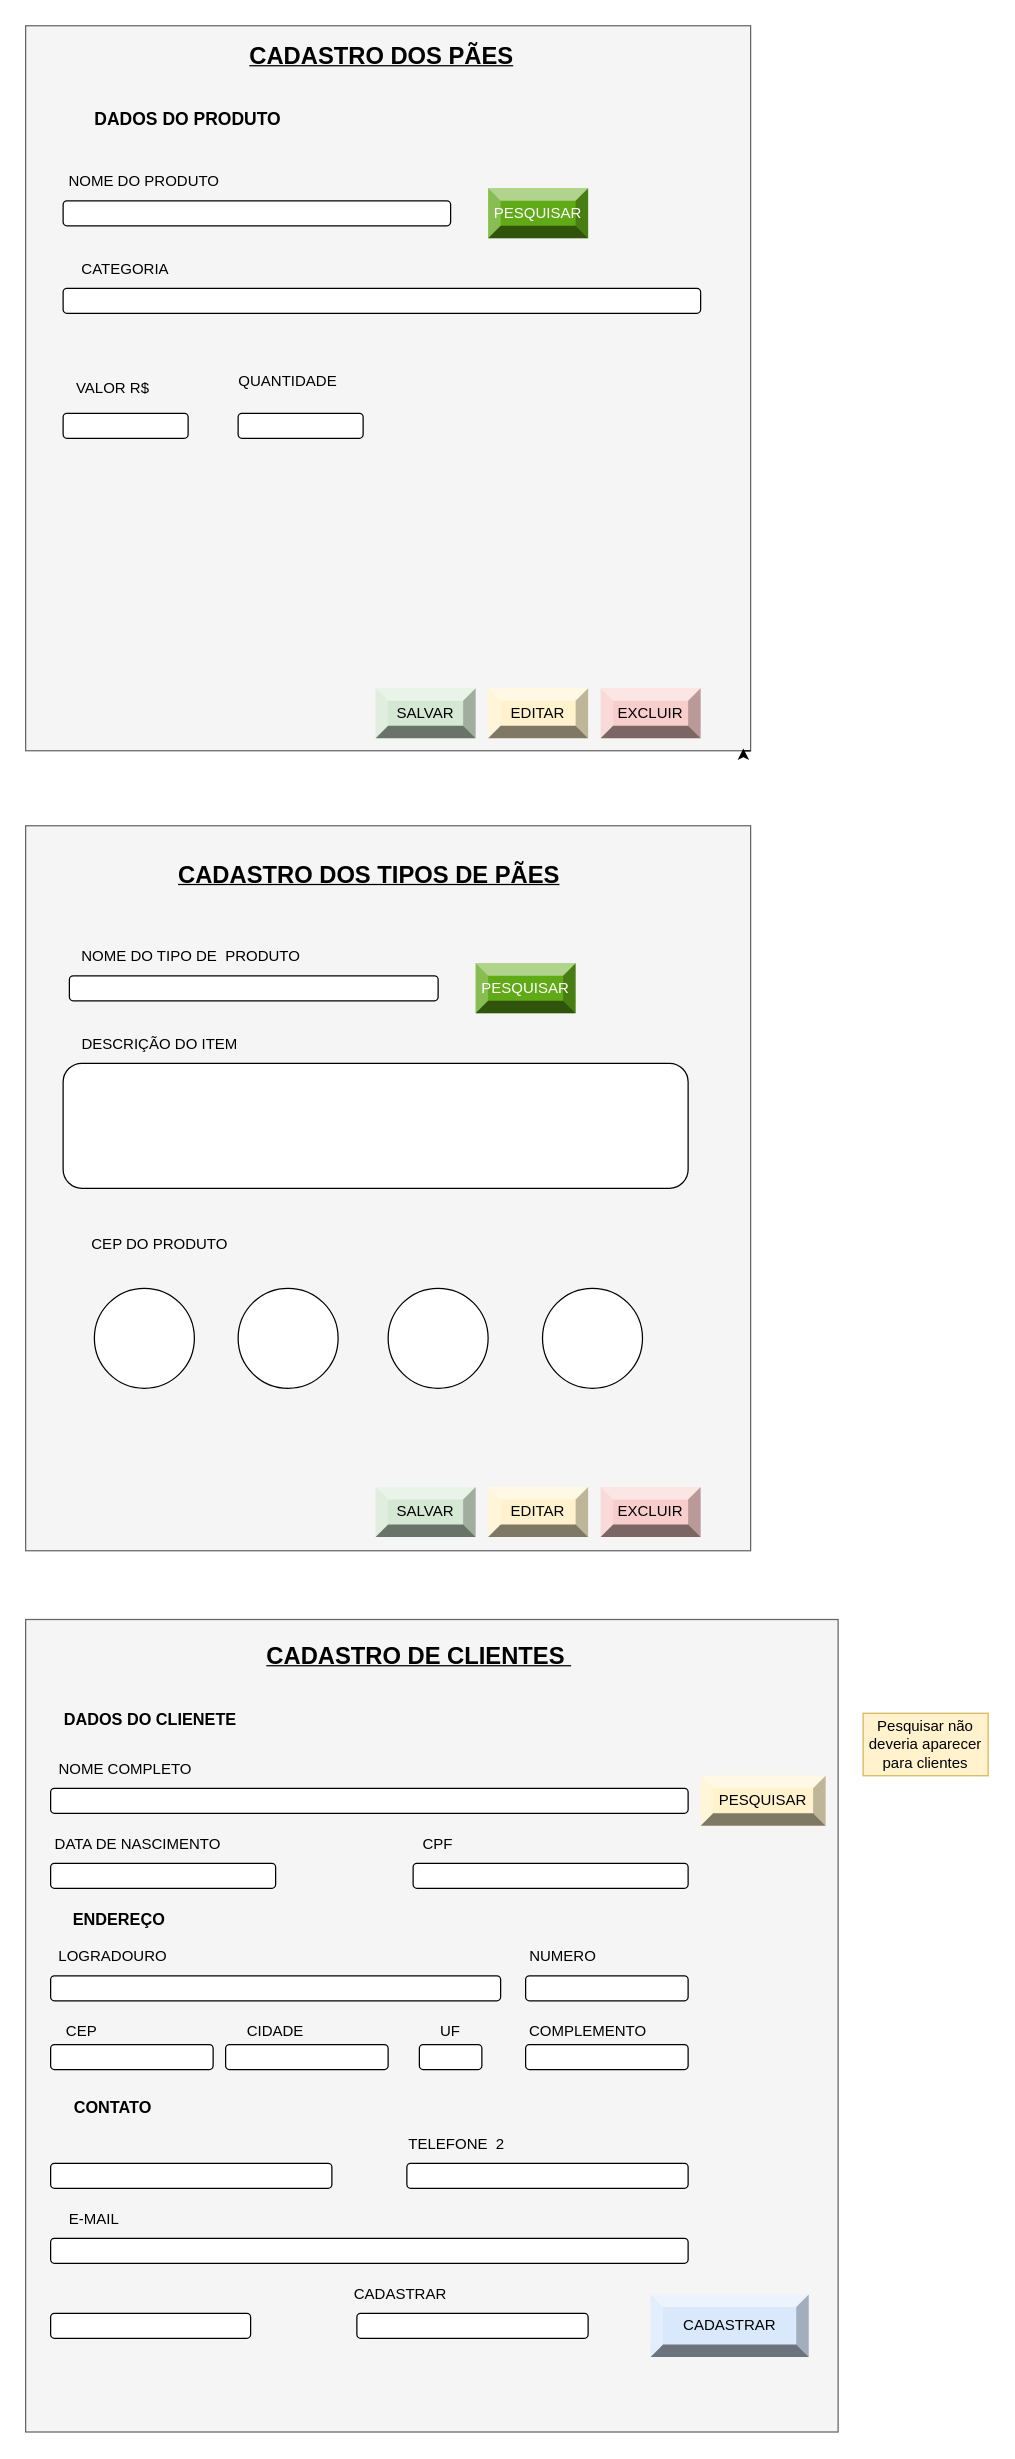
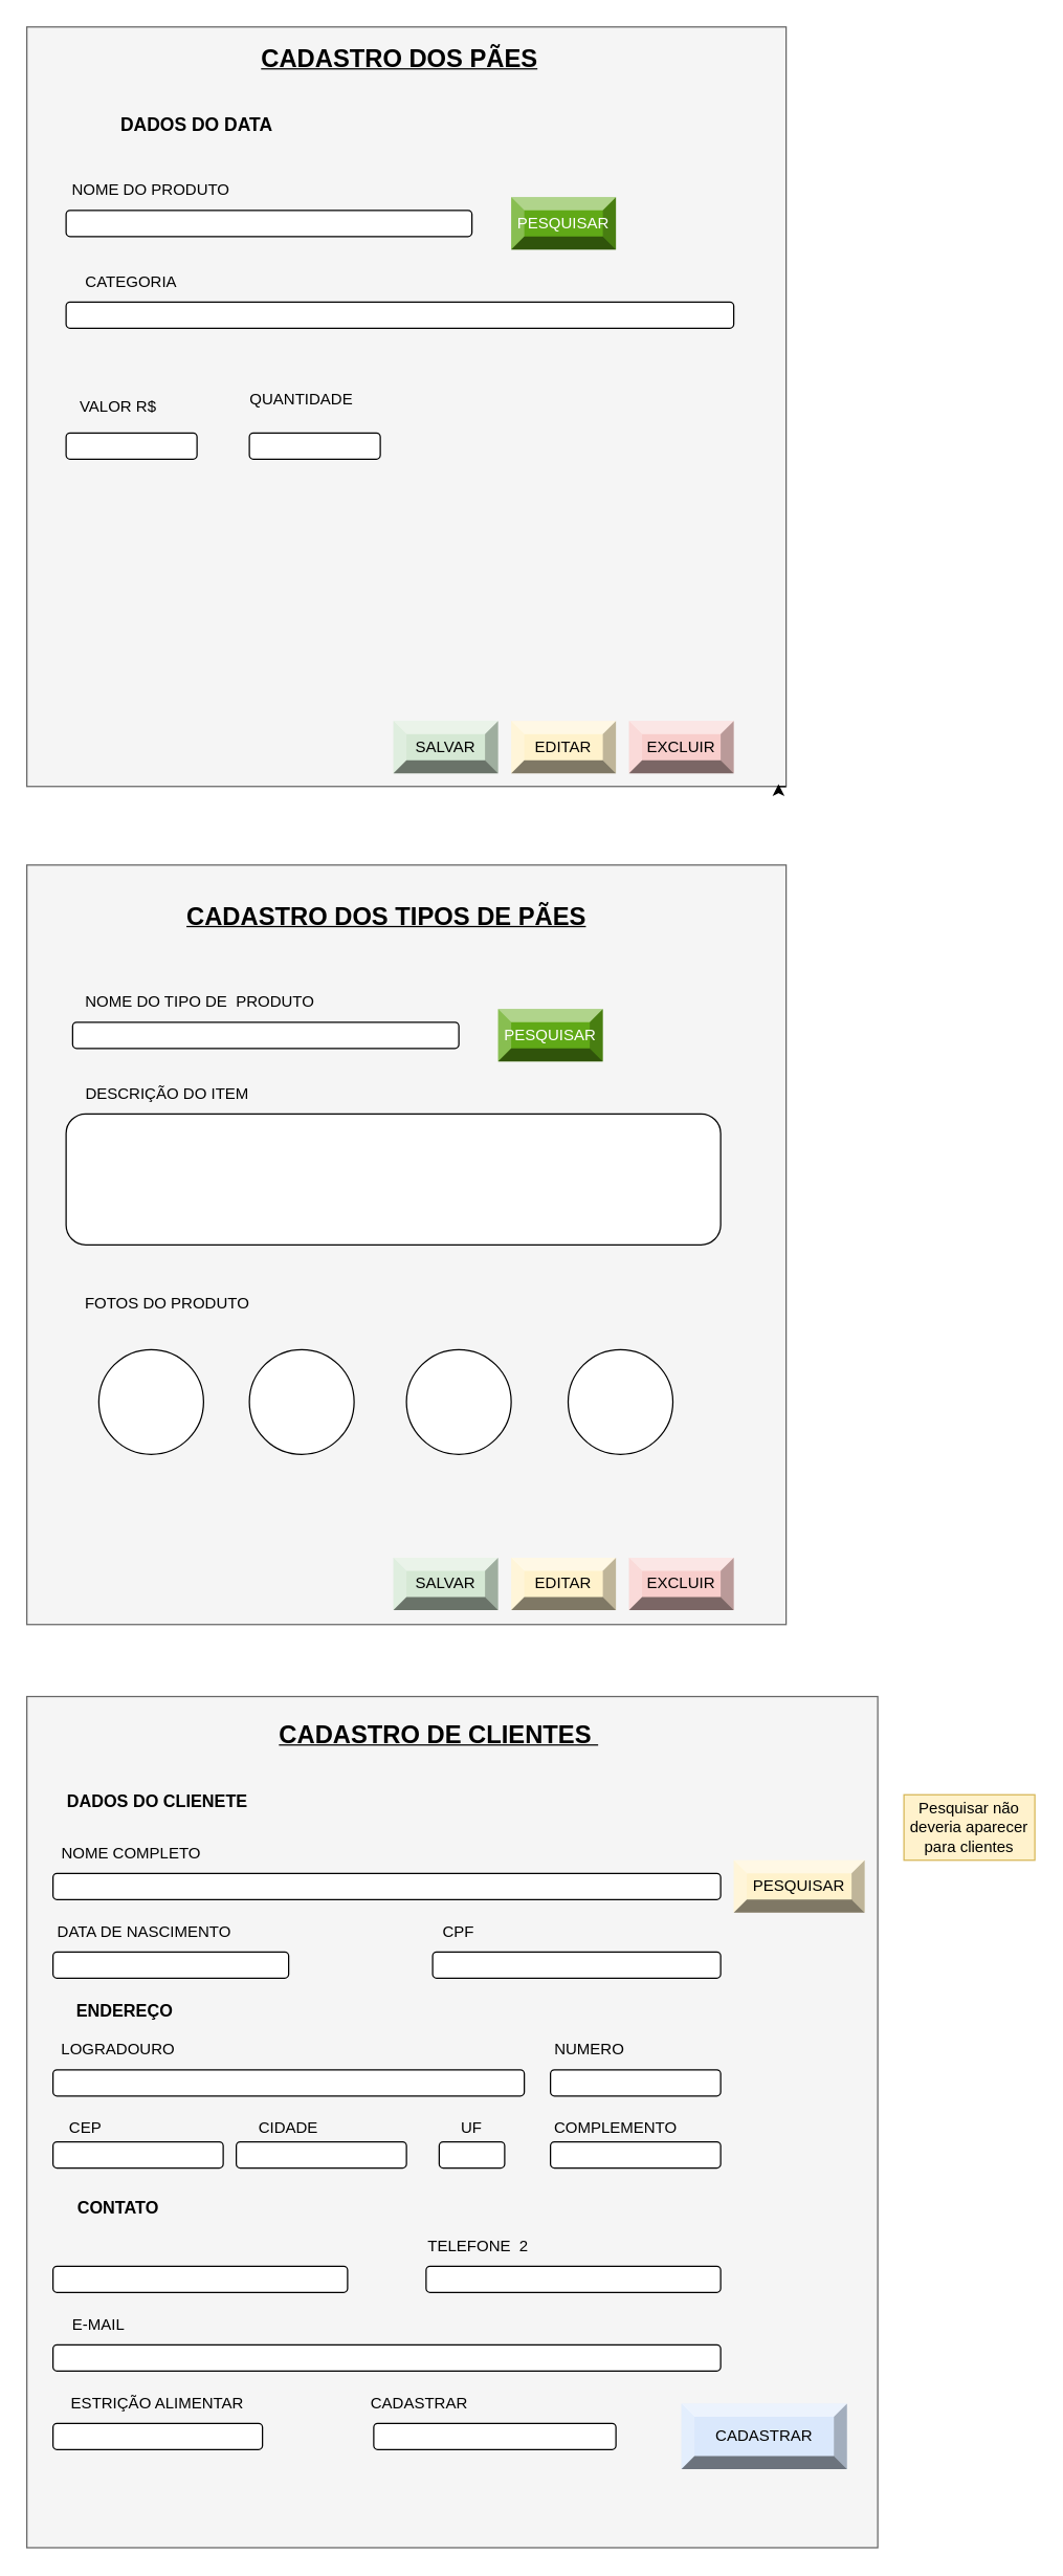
  <mxCell id="0" />
  <mxCell id="1" parent="0" />
  <mxCell id="2" value="" style="whiteSpace=wrap;html=1;aspect=fixed;fillColor=#f5f5f5;fontColor=#333333;strokeColor=#666666;" parent="1" vertex="1"><mxGeometry width="580" height="580" as="geometry" x="20" y="20" /></mxCell>
  <mxCell id="3" value="CADASTRO DOS PÃES" style="text;html=1;strokeColor=none;fillColor=none;align=center;verticalAlign=middle;whiteSpace=wrap;rounded=0;fontStyle=5;fontSize=19;" parent="1" vertex="1"><mxGeometry x="170" y="30" width="270" height="30" as="geometry" /></mxCell>
- <mxCell id="4" value="DADOS DO PRODUTO" style="text;html=1;strokeColor=none;fillColor=none;align=center;verticalAlign=middle;whiteSpace=wrap;rounded=0;fontStyle=1;fontSize=14;" parent="1" vertex="1"><mxGeometry x="70" y="80" width="160" height="30" as="geometry" /></mxCell>
+ <mxCell id="4" value="DADOS DO DATA" style="text;html=1;strokeColor=none;fillColor=none;align=center;verticalAlign=middle;whiteSpace=wrap;rounded=0;fontStyle=1;fontSize=14;" parent="1" vertex="1"><mxGeometry x="70" y="80" width="160" height="30" as="geometry" /></mxCell>
  <mxCell id="5" value="NOME DO PRODUTO" style="text;html=1;strokeColor=none;fillColor=none;align=center;verticalAlign=middle;whiteSpace=wrap;rounded=0;" parent="1" vertex="1"><mxGeometry x="50" y="130" width="130" height="30" as="geometry" /></mxCell>
  <mxCell id="6" value="" style="rounded=1;whiteSpace=wrap;html=1;" parent="1" vertex="1"><mxGeometry x="50" y="160" width="310" height="20" as="geometry" /></mxCell>
  <mxCell id="7" value="CATEGORIA" style="text;html=1;strokeColor=none;fillColor=none;align=center;verticalAlign=middle;whiteSpace=wrap;rounded=0;" parent="1" vertex="1"><mxGeometry x="50" y="200" width="100" height="30" as="geometry" /></mxCell>
  <mxCell id="8" value="" style="rounded=1;whiteSpace=wrap;html=1;" parent="1" vertex="1"><mxGeometry x="50" y="230" width="510" height="20" as="geometry" /></mxCell>
  <mxCell id="9" value="EXCLUIR" style="labelPosition=center;verticalLabelPosition=middle;align=center;html=1;shape=mxgraph.basic.shaded_button;dx=10;fillColor=#f8cecc;strokeColor=#b85450;whiteSpace=wrap;" parent="1" vertex="1"><mxGeometry x="480" y="550" width="80" height="40" as="geometry" /></mxCell>
  <mxCell id="10" value="VALOR R$" style="text;html=1;strokeColor=none;fillColor=none;align=center;verticalAlign=middle;whiteSpace=wrap;rounded=0;" parent="1" vertex="1"><mxGeometry x="55" y="295" width="70" height="30" as="geometry" /></mxCell>
  <mxCell id="11" value="" style="rounded=1;whiteSpace=wrap;html=1;" parent="1" vertex="1"><mxGeometry x="50" y="330" width="100" height="20" as="geometry" /></mxCell>
  <mxCell id="12" value="QUANTIDADE" style="text;html=1;strokeColor=none;fillColor=none;align=center;verticalAlign=middle;whiteSpace=wrap;rounded=0;" parent="1" vertex="1"><mxGeometry x="200" y="290" width="60" height="30" as="geometry" /></mxCell>
  <mxCell id="13" value="" style="rounded=1;whiteSpace=wrap;html=1;" parent="1" vertex="1"><mxGeometry x="190" y="330" width="100" height="20" as="geometry" /></mxCell>
  <mxCell id="14" value="EDITAR" style="labelPosition=center;verticalLabelPosition=middle;align=center;html=1;shape=mxgraph.basic.shaded_button;dx=10;fillColor=#fff2cc;strokeColor=#d6b656;whiteSpace=wrap;" parent="1" vertex="1"><mxGeometry x="390" y="550" width="80" height="40" as="geometry" /></mxCell>
  <mxCell id="15" value="SALVAR" style="labelPosition=center;verticalLabelPosition=middle;align=center;html=1;shape=mxgraph.basic.shaded_button;dx=10;fillColor=#d5e8d4;strokeColor=#82b366;whiteSpace=wrap;" parent="1" vertex="1"><mxGeometry x="300" y="550" width="80" height="40" as="geometry" /></mxCell>
  <mxCell id="16" style="edgeStyle=orthogonalEdgeStyle;rounded=0;orthogonalLoop=1;jettySize=auto;html=1;exitX=1;exitY=1;exitDx=0;exitDy=0;entryX=0.99;entryY=0.997;entryDx=0;entryDy=0;entryPerimeter=0;" parent="1" source="2" target="2" edge="1"><mxGeometry relative="1" as="geometry" /></mxCell>
  <mxCell id="17" value="PESQUISAR" style="labelPosition=center;verticalLabelPosition=middle;align=center;html=1;shape=mxgraph.basic.shaded_button;dx=10;fillColor=#60a917;strokeColor=#2D7600;whiteSpace=wrap;fontColor=#ffffff;" parent="1" vertex="1"><mxGeometry x="390" y="150" width="80" height="40" as="geometry" /></mxCell>
  <mxCell id="18" value="" style="whiteSpace=wrap;html=1;aspect=fixed;fillColor=#f5f5f5;fontColor=#333333;strokeColor=#666666;" parent="1" vertex="1"><mxGeometry y="660" width="580" height="580" as="geometry" x="20" /></mxCell>
  <mxCell id="19" value="CADASTRO DOS TIPOS DE PÃES" style="text;html=1;strokeColor=none;fillColor=none;align=center;verticalAlign=middle;whiteSpace=wrap;rounded=0;fontStyle=5;fontSize=19;" parent="1" vertex="1"><mxGeometry x="135" y="685" width="320" height="30" as="geometry" /></mxCell>
  <mxCell id="20" value="NOME DO TIPO DE&amp;nbsp; PRODUTO" style="text;html=1;strokeColor=none;fillColor=none;align=center;verticalAlign=middle;whiteSpace=wrap;rounded=0;" parent="1" vertex="1"><mxGeometry x="55" y="750" width="195" height="30" as="geometry" /></mxCell>
  <mxCell id="21" value="" style="rounded=1;whiteSpace=wrap;html=1;" parent="1" vertex="1"><mxGeometry x="55" y="780" width="295" height="20" as="geometry" /></mxCell>
  <mxCell id="22" value="DESCRIÇÃO DO ITEM" style="text;html=1;strokeColor=none;fillColor=none;align=center;verticalAlign=middle;whiteSpace=wrap;rounded=0;" parent="1" vertex="1"><mxGeometry x="55" y="820" width="145" height="30" as="geometry" /></mxCell>
  <mxCell id="23" value="" style="rounded=1;whiteSpace=wrap;html=1;" parent="1" vertex="1"><mxGeometry x="50" y="850" width="500" height="100" as="geometry" /></mxCell>
- <mxCell id="24" value="CEP DO PRODUTO" style="text;html=1;strokeColor=none;fillColor=none;align=center;verticalAlign=middle;whiteSpace=wrap;rounded=0;" parent="1" vertex="1"><mxGeometry x="55" y="980" width="145" height="30" as="geometry" /></mxCell>
+ <mxCell id="24" value="FOTOS DO PRODUTO" style="text;html=1;strokeColor=none;fillColor=none;align=center;verticalAlign=middle;whiteSpace=wrap;rounded=0;" parent="1" vertex="1"><mxGeometry x="55" y="980" width="145" height="30" as="geometry" /></mxCell>
  <mxCell id="25" value="" style="ellipse;whiteSpace=wrap;html=1;aspect=fixed;" parent="1" vertex="1"><mxGeometry x="75" y="1030" width="80" height="80" as="geometry" /></mxCell>
  <mxCell id="26" value="" style="ellipse;whiteSpace=wrap;html=1;aspect=fixed;" parent="1" vertex="1"><mxGeometry x="190" y="1030" width="80" height="80" as="geometry" /></mxCell>
  <mxCell id="27" value="" style="ellipse;whiteSpace=wrap;html=1;aspect=fixed;" parent="1" vertex="1"><mxGeometry x="310" y="1030" width="80" height="80" as="geometry" /></mxCell>
  <mxCell id="28" value="" style="ellipse;whiteSpace=wrap;html=1;aspect=fixed;" parent="1" vertex="1"><mxGeometry x="433.5" y="1030" width="80" height="80" as="geometry" /></mxCell>
  <mxCell id="29" value="SALVAR" style="labelPosition=center;verticalLabelPosition=middle;align=center;html=1;shape=mxgraph.basic.shaded_button;dx=10;fillColor=#d5e8d4;strokeColor=#82b366;whiteSpace=wrap;" parent="1" vertex="1"><mxGeometry x="300" y="1189" width="80" height="40" as="geometry" /></mxCell>
  <mxCell id="30" value="EDITAR" style="labelPosition=center;verticalLabelPosition=middle;align=center;html=1;shape=mxgraph.basic.shaded_button;dx=10;fillColor=#fff2cc;strokeColor=#d6b656;whiteSpace=wrap;" parent="1" vertex="1"><mxGeometry x="390" y="1189" width="80" height="40" as="geometry" /></mxCell>
  <mxCell id="31" value="EXCLUIR" style="labelPosition=center;verticalLabelPosition=middle;align=center;html=1;shape=mxgraph.basic.shaded_button;dx=10;fillColor=#f8cecc;strokeColor=#b85450;whiteSpace=wrap;" parent="1" vertex="1"><mxGeometry x="480" y="1189" width="80" height="40" as="geometry" /></mxCell>
  <mxCell id="32" value="PESQUISAR" style="labelPosition=center;verticalLabelPosition=middle;align=center;html=1;shape=mxgraph.basic.shaded_button;dx=10;fillColor=#60a917;strokeColor=#2D7600;whiteSpace=wrap;fontColor=#ffffff;" parent="1" vertex="1"><mxGeometry x="380" y="770" width="80" height="40" as="geometry" /></mxCell>
  <mxCell id="33" value="" style="whiteSpace=wrap;html=1;aspect=fixed;fillColor=#f5f5f5;strokeColor=#666666;fontColor=#333333;" parent="1" vertex="1"><mxGeometry y="1295" width="650" height="650" as="geometry" x="20" /></mxCell>
  <mxCell id="34" value="CADASTRO DE CLIENTES&amp;nbsp;" style="text;html=1;strokeColor=none;fillColor=none;align=center;verticalAlign=middle;whiteSpace=wrap;rounded=0;fontStyle=5;fontSize=19;" parent="1" vertex="1"><mxGeometry x="200" y="1310" width="270" height="30" as="geometry" /></mxCell>
  <mxCell id="35" value="DADOS DO CLIENETE" style="text;html=1;strokeColor=none;fillColor=none;align=center;verticalAlign=middle;whiteSpace=wrap;rounded=0;fontSize=13;fontStyle=1" parent="1" vertex="1"><mxGeometry x="50" y="1360" width="140" height="30" as="geometry" /></mxCell>
  <mxCell id="36" value="NOME COMPLETO" style="text;html=1;strokeColor=none;fillColor=none;align=center;verticalAlign=middle;whiteSpace=wrap;rounded=0;" parent="1" vertex="1"><mxGeometry x="30" y="1400" width="140" height="30" as="geometry" /></mxCell>
  <mxCell id="37" value="" style="rounded=1;whiteSpace=wrap;html=1;" parent="1" vertex="1"><mxGeometry x="40" y="1430" width="510" height="20" as="geometry" /></mxCell>
  <mxCell id="38" value="DATA DE NASCIMENTO" style="text;html=1;strokeColor=none;fillColor=none;align=center;verticalAlign=middle;whiteSpace=wrap;rounded=0;" parent="1" vertex="1"><mxGeometry x="40" y="1460" width="140" height="30" as="geometry" /></mxCell>
  <mxCell id="39" value="" style="rounded=1;whiteSpace=wrap;html=1;" parent="1" vertex="1"><mxGeometry x="40" y="1490" width="180" height="20" as="geometry" /></mxCell>
  <mxCell id="40" value="CPF" style="text;html=1;strokeColor=none;fillColor=none;align=center;verticalAlign=middle;whiteSpace=wrap;rounded=0;" parent="1" vertex="1"><mxGeometry x="320" y="1460" width="60" height="30" as="geometry" /></mxCell>
  <mxCell id="41" value="" style="rounded=1;whiteSpace=wrap;html=1;" parent="1" vertex="1"><mxGeometry x="330" y="1490" width="220" height="20" as="geometry" /></mxCell>
  <mxCell id="42" value="ENDEREÇO" style="text;html=1;strokeColor=none;fillColor=none;align=center;verticalAlign=middle;whiteSpace=wrap;rounded=0;fontSize=13;fontStyle=1" parent="1" vertex="1"><mxGeometry x="40" y="1520" width="110" height="30" as="geometry" /></mxCell>
  <mxCell id="43" value="LOGRADOURO" style="text;html=1;strokeColor=none;fillColor=none;align=center;verticalAlign=middle;whiteSpace=wrap;rounded=0;" parent="1" vertex="1"><mxGeometry x="60" y="1550" width="60" height="30" as="geometry" /></mxCell>
  <mxCell id="44" value="" style="rounded=1;whiteSpace=wrap;html=1;" parent="1" vertex="1"><mxGeometry x="40" y="1580" width="360" height="20" as="geometry" /></mxCell>
  <mxCell id="45" value="NUMERO" style="text;html=1;strokeColor=none;fillColor=none;align=center;verticalAlign=middle;whiteSpace=wrap;rounded=0;" parent="1" vertex="1"><mxGeometry x="420" y="1550" width="60" height="30" as="geometry" /></mxCell>
  <mxCell id="46" value="" style="rounded=1;whiteSpace=wrap;html=1;" parent="1" vertex="1"><mxGeometry x="420" y="1580" width="130" height="20" as="geometry" /></mxCell>
  <mxCell id="47" value="CEP" style="text;html=1;strokeColor=none;fillColor=none;align=center;verticalAlign=middle;whiteSpace=wrap;rounded=0;" parent="1" vertex="1"><mxGeometry x="35" y="1610" width="60" height="30" as="geometry" /></mxCell>
  <mxCell id="48" value="" style="rounded=1;whiteSpace=wrap;html=1;" parent="1" vertex="1"><mxGeometry x="40" y="1635" width="130" height="20" as="geometry" /></mxCell>
  <mxCell id="49" value="CIDADE" style="text;html=1;strokeColor=none;fillColor=none;align=center;verticalAlign=middle;whiteSpace=wrap;rounded=0;" parent="1" vertex="1"><mxGeometry x="190" y="1610" width="60" height="30" as="geometry" /></mxCell>
  <mxCell id="50" value="" style="rounded=1;whiteSpace=wrap;html=1;" parent="1" vertex="1"><mxGeometry x="180" y="1635" width="130" height="20" as="geometry" /></mxCell>
  <mxCell id="51" value="UF" style="text;html=1;strokeColor=none;fillColor=none;align=center;verticalAlign=middle;whiteSpace=wrap;rounded=0;" parent="1" vertex="1"><mxGeometry x="330" y="1610" width="60" height="30" as="geometry" /></mxCell>
  <mxCell id="52" value="" style="rounded=1;whiteSpace=wrap;html=1;" parent="1" vertex="1"><mxGeometry x="335" y="1635" width="50" height="20" as="geometry" /></mxCell>
  <mxCell id="53" value="COMPLEMENTO" style="text;html=1;strokeColor=none;fillColor=none;align=center;verticalAlign=middle;whiteSpace=wrap;rounded=0;" parent="1" vertex="1"><mxGeometry x="440" y="1610" width="60" height="30" as="geometry" /></mxCell>
  <mxCell id="54" value="" style="rounded=1;whiteSpace=wrap;html=1;" parent="1" vertex="1"><mxGeometry x="420" y="1635" width="130" height="20" as="geometry" /></mxCell>
  <mxCell id="55" value="CONTATO" style="text;html=1;strokeColor=none;fillColor=none;align=center;verticalAlign=middle;whiteSpace=wrap;rounded=0;fontSize=13;fontStyle=1" parent="1" vertex="1"><mxGeometry x="35" y="1670" width="110" height="30" as="geometry" /></mxCell>
  <mxCell id="56" value="" style="rounded=1;whiteSpace=wrap;html=1;" parent="1" vertex="1"><mxGeometry x="40" y="1730" width="225" height="20" as="geometry" /></mxCell>
  <mxCell id="57" value="E-MAIL" style="text;html=1;strokeColor=none;fillColor=none;align=center;verticalAlign=middle;whiteSpace=wrap;rounded=0;" parent="1" vertex="1"><mxGeometry x="45" y="1760" width="60" height="30" as="geometry" /></mxCell>
  <mxCell id="58" value="" style="rounded=1;whiteSpace=wrap;html=1;" parent="1" vertex="1"><mxGeometry x="40" y="1790" width="510" height="20" as="geometry" /></mxCell>
  <mxCell id="59" value="TELEFONE&amp;nbsp; 2" style="text;html=1;strokeColor=none;fillColor=none;align=center;verticalAlign=middle;whiteSpace=wrap;rounded=0;" parent="1" vertex="1"><mxGeometry x="325" y="1700" width="80" height="30" as="geometry" /></mxCell>
  <mxCell id="60" value="" style="rounded=1;whiteSpace=wrap;html=1;" parent="1" vertex="1"><mxGeometry x="325" y="1730" width="225" height="20" as="geometry" /></mxCell>
+ <mxCell id="61" value="ESTRIÇÃO ALIMENTAR" style="text;html=1;strokeColor=none;fillColor=none;align=center;verticalAlign=middle;whiteSpace=wrap;rounded=0;" parent="1" vertex="1"><mxGeometry x="45" y="1820" width="150" height="30" as="geometry" /></mxCell>
  <mxCell id="62" value="" style="rounded=1;whiteSpace=wrap;html=1;" parent="1" vertex="1"><mxGeometry x="40" y="1850" width="160" height="20" as="geometry" /></mxCell>
  <mxCell id="63" value="CADASTRAR" style="text;html=1;strokeColor=none;fillColor=none;align=center;verticalAlign=middle;whiteSpace=wrap;rounded=0;" parent="1" vertex="1"><mxGeometry x="290" y="1820" width="60" height="30" as="geometry" /></mxCell>
  <mxCell id="64" value="" style="rounded=1;whiteSpace=wrap;html=1;" parent="1" vertex="1"><mxGeometry x="285" y="1850" width="185" height="20" as="geometry" /></mxCell>
  <mxCell id="65" value="CADASTRAR" style="labelPosition=center;verticalLabelPosition=middle;align=center;html=1;shape=mxgraph.basic.shaded_button;dx=10;fillColor=#dae8fc;strokeColor=#6c8ebf;whiteSpace=wrap;" parent="1" vertex="1"><mxGeometry x="520" y="1835" width="126.5" height="50" as="geometry" /></mxCell>
  <mxCell id="66" value="PESQUISAR" style="labelPosition=center;verticalLabelPosition=middle;align=center;html=1;shape=mxgraph.basic.shaded_button;dx=10;fillColor=#fff2cc;strokeColor=#d6b656;whiteSpace=wrap;" parent="1" vertex="1"><mxGeometry x="560" y="1420" width="100" height="40" as="geometry" /></mxCell>
  <mxCell id="67" value="Pesquisar não deveria aparecer para clientes" style="text;html=1;strokeColor=#d6b656;fillColor=#fff2cc;align=center;verticalAlign=middle;whiteSpace=wrap;rounded=0;" vertex="1" parent="1"><mxGeometry x="690" y="1370" width="100" height="50" as="geometry" /></mxCell>
